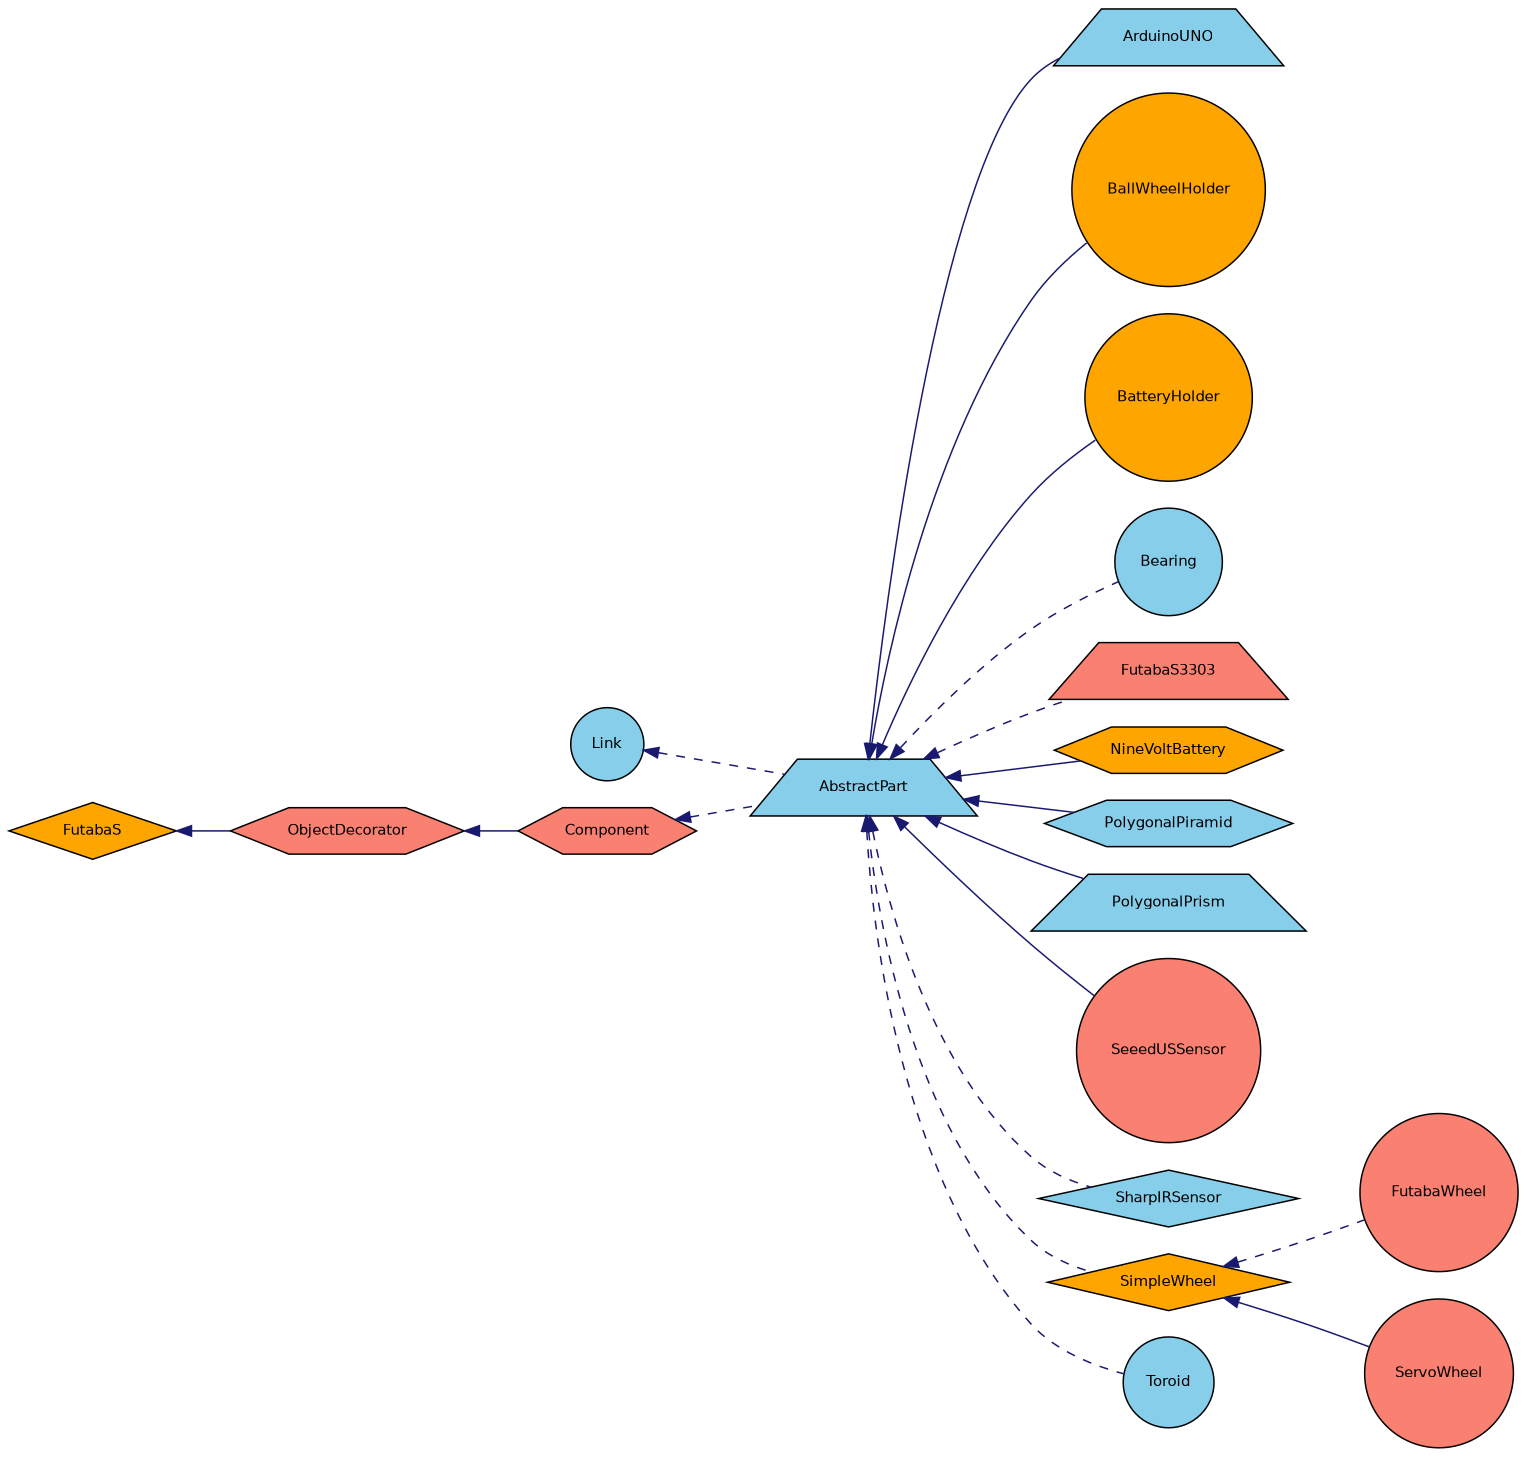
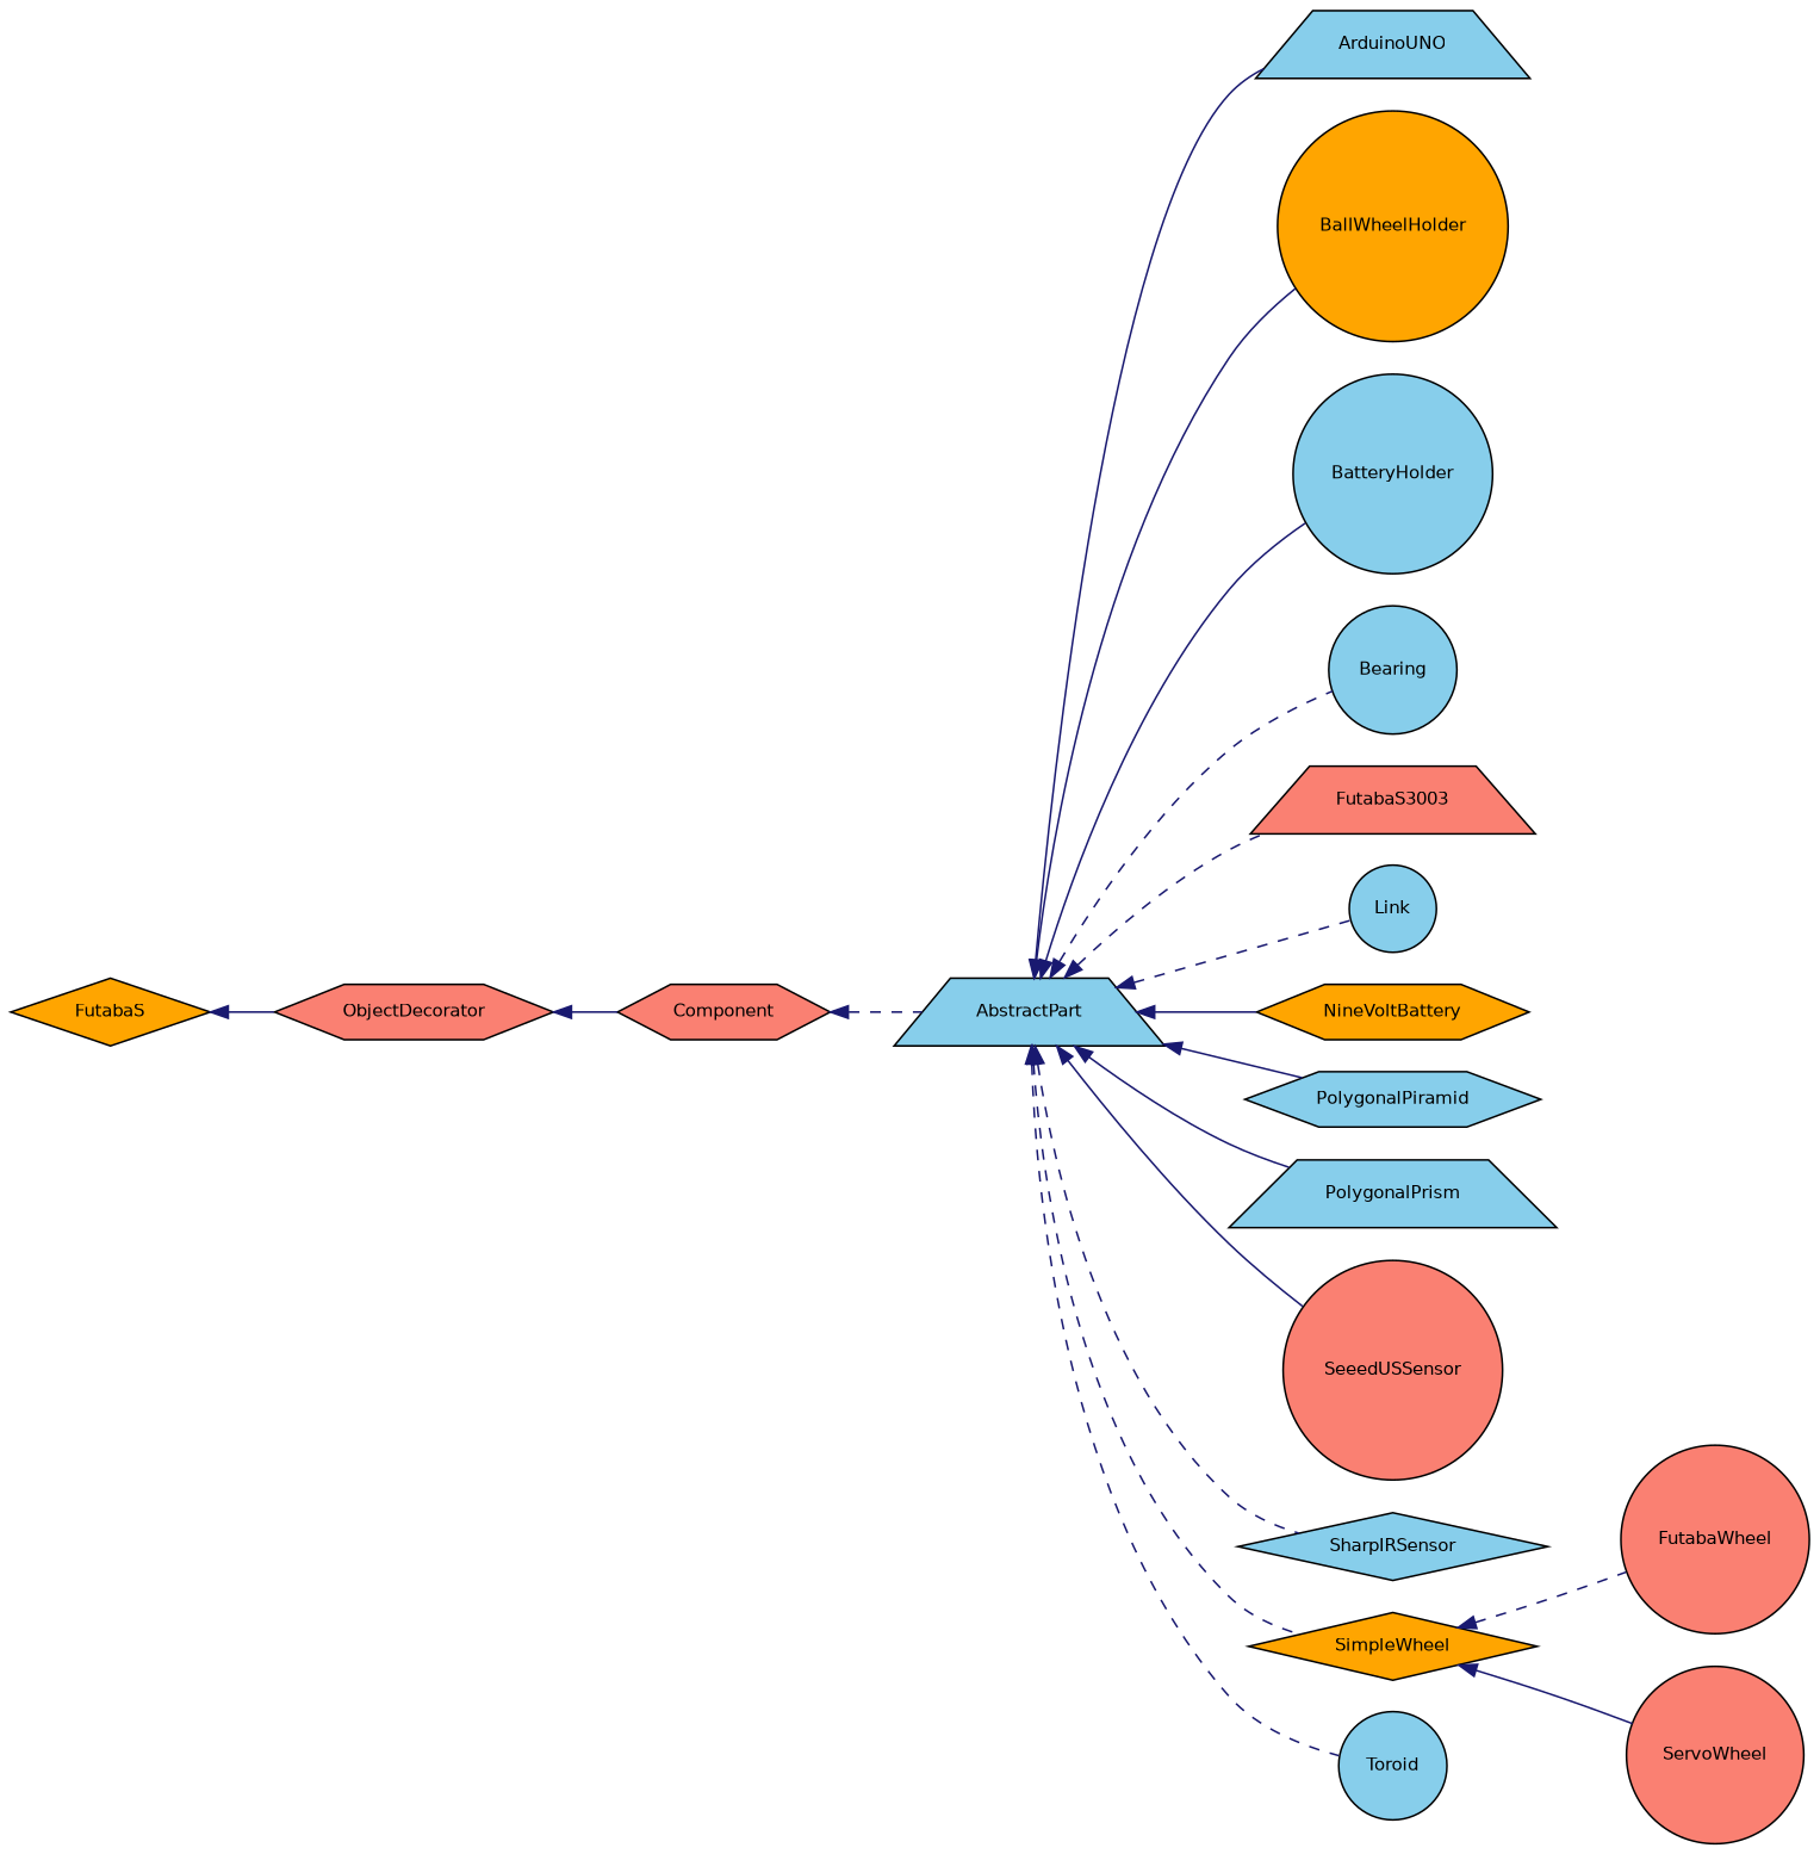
  digraph {
    rankdir=LR
    node [color=black fillcolor=skyblue fontname=Helvetica fontsize=10 shape=circle style=filled]
    edge [color=midnightblue dir=back fontname=Helvetica fontsize=10 labelfontname=Helvetica labelfontsize=10 style=solid]
    n1 [fontcolor=black height=0.2 label=AbstractPart shape=trapezium width=0.4]
    n2 [height=0.2 label=ArduinoUNO shape=trapezium width=0.4]
    n3 [fillcolor=orange height=0.2 label=BallWheelHolder width=0.4]
-   n4 [fillcolor=orange height=0.2 label=BatteryHolder width=0.4]
+   n4 [height=0.2 label=BatteryHolder width=0.4]
    n5 [height=0.2 label=Bearing width=0.4]
-   n6 [fillcolor=salmon height=0.2 label=FutabaS3303 shape=trapezium width=0.4]
+   n6 [fillcolor=salmon height=0.2 label=FutabaS3003 shape=trapezium width=0.4]
    n7 [height=0.2 label=Link width=0.4]
    n8 [fillcolor=orange height=0.2 label=NineVoltBattery shape=hexagon width=0.4]
    n9 [height=0.2 label=PolygonalPiramid shape=hexagon width=0.4]
    n10 [height=0.2 label=PolygonalPrism shape=trapezium width=0.4]
    n11 [fillcolor=salmon height=0.2 label=SeeedUSSensor width=0.4]
    n12 [height=0.2 label=SharpIRSensor shape=diamond width=0.4]
    n13 [fillcolor=orange height=0.2 label=SimpleWheel shape=diamond width=0.4]
    n14 [height=0.2 label=Toroid width=0.4]
    n15 [fillcolor=salmon height=0.2 label=FutabaWheel width=0.4]
    n16 [fillcolor=salmon height=0.2 label=ServoWheel width=0.4]
    n17 [fillcolor=salmon height=0.2 label=Component shape=hexagon width=0.4]
    n18 [fillcolor=salmon height=0.2 label=ObjectDecorator shape=hexagon width=0.4]
    n19 [fillcolor=orange height=0.2 label=FutabaS shape=diamond width=0.4]
    n1 -> n2
    n1 -> n3
    n1 -> n4
    n1 -> n5 [style=dashed]
    n1 -> n6 [style=dashed]
-   n7 -> n1 [style=dashed]
+   n1 -> n7 [style=dashed]
    n1 -> n8
    n1 -> n9
    n1 -> n10
    n1 -> n11
    n1 -> n12 [style=dashed]
    n1 -> n13 [style=dashed]
    n1 -> n14 [style=dashed]
    n13 -> n15 [style=dashed]
    n13 -> n16
    n17 -> n1 [style=dashed]
    n18 -> n17
    n19 -> n18
  }
